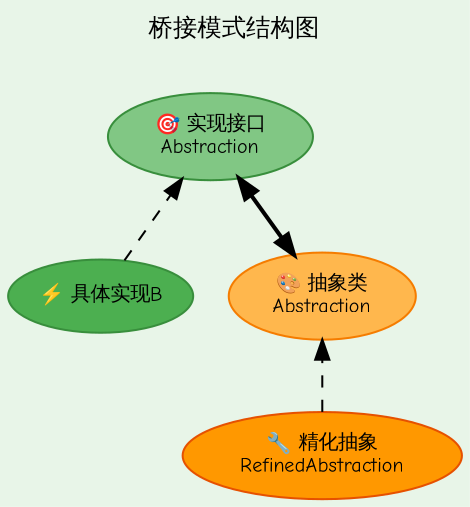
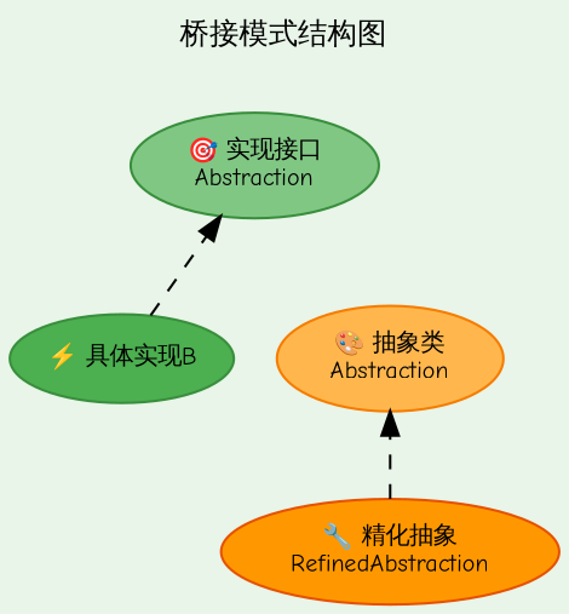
  digraph {
    bgcolor="#e8f5e8"
    fontname="Comic Neue"
    fontsize=12
    label="桥接模式结构图"
    labelloc=t
    rankdir=BT
    node [color="#388e3c" fontname="Comic Neue" fontsize=10 style="filled,rounded"]
    edge [fontname="Comic Neue" fontsize=8 style=dashed]
    n1 [color="#f57c00" fillcolor="#ffb74d" label="🎨 抽象类\nAbstraction"]
    n2 [fillcolor="#81c784" label="🎯 实现接口\nAbstraction"]
    n3 [color="#e65100" fillcolor="#ff9800" label="🔧 精化抽象\nRefinedAbstraction"]
    n4 [fillcolor="#4caf50" label="⚡ 具体实现B"]
-   n1 -> n2 [dir=both style=bold]
    n3 -> n1
    n4 -> n2
  }
